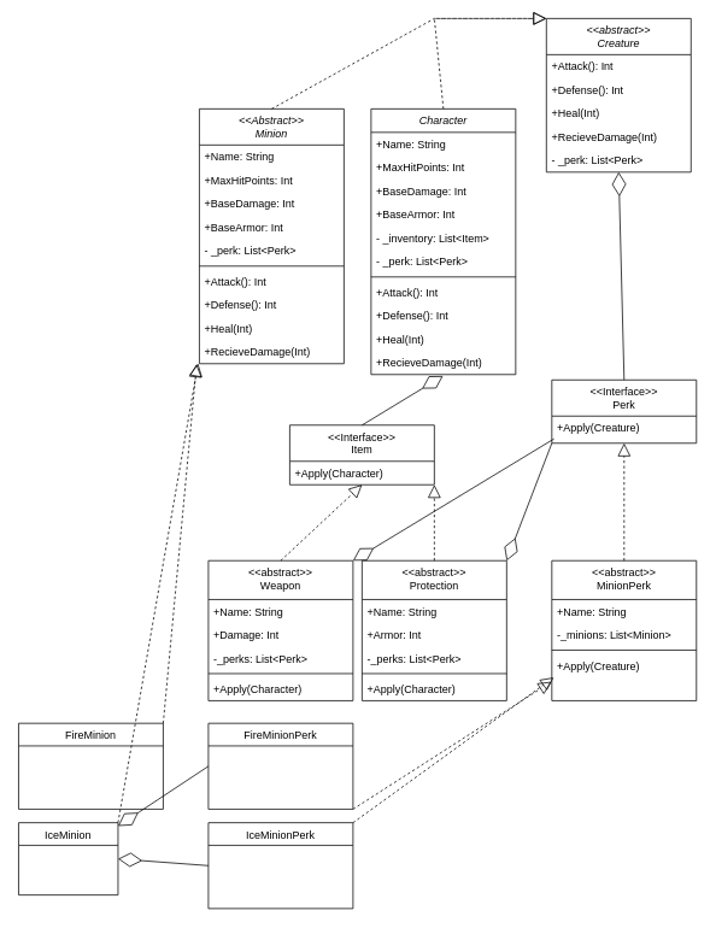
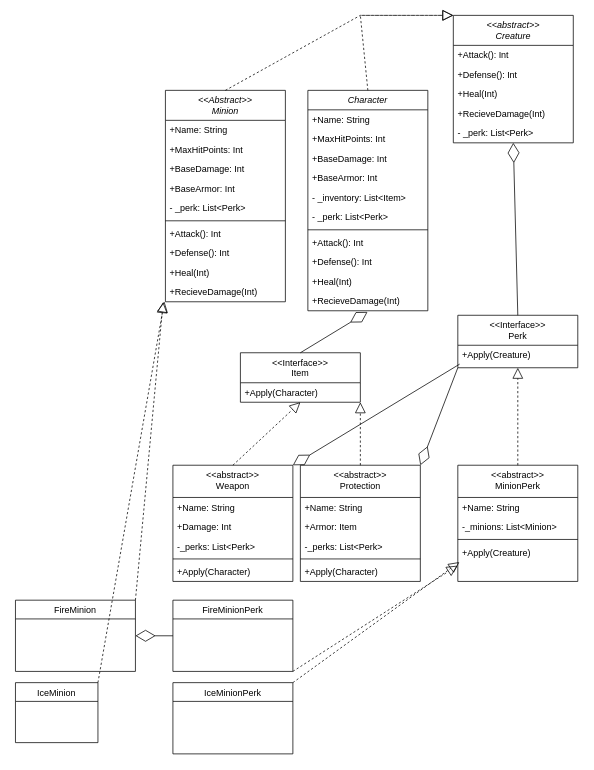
  <mxCell id="0" />
  <mxCell id="1" parent="0" />
  <mxCell id="2" value="Character" style="swimlane;fontStyle=2;align=center;verticalAlign=top;childLayout=stackLayout;horizontal=1;startSize=26;horizontalStack=0;resizeParent=1;resizeLast=0;collapsible=1;marginBottom=0;rounded=0;shadow=0;strokeWidth=1;" parent="1" vertex="1"><mxGeometry x="410" y="120" width="160" height="294" as="geometry"><mxRectangle x="230" y="140" width="160" height="26" as="alternateBounds" /></mxGeometry></mxCell>
  <mxCell id="3" value="+Name: String" style="text;align=left;verticalAlign=top;spacingLeft=4;spacingRight=4;overflow=hidden;rotatable=0;points=[[0,0.5],[1,0.5]];portConstraint=eastwest;" parent="2" vertex="1"><mxGeometry y="26" width="160" height="26" as="geometry" /></mxCell>
  <mxCell id="4" value="+MaxHitPoints: Int " style="text;align=left;verticalAlign=top;spacingLeft=4;spacingRight=4;overflow=hidden;rotatable=0;points=[[0,0.5],[1,0.5]];portConstraint=eastwest;rounded=0;shadow=0;html=0;" parent="2" vertex="1"><mxGeometry y="52" width="160" height="26" as="geometry" /></mxCell>
  <mxCell id="5" value="+BaseDamage: Int" style="text;align=left;verticalAlign=top;spacingLeft=4;spacingRight=4;overflow=hidden;rotatable=0;points=[[0,0.5],[1,0.5]];portConstraint=eastwest;rounded=0;shadow=0;html=0;" parent="2" vertex="1"><mxGeometry y="78" width="160" height="26" as="geometry" /></mxCell>
  <mxCell id="6" value="+BaseArmor: Int" style="text;align=left;verticalAlign=top;spacingLeft=4;spacingRight=4;overflow=hidden;rotatable=0;points=[[0,0.5],[1,0.5]];portConstraint=eastwest;rounded=0;shadow=0;html=0;" parent="2" vertex="1"><mxGeometry y="104" width="160" height="26" as="geometry" /></mxCell>
  <mxCell id="7" value="- _inventory: List&lt;Item&gt;" style="text;align=left;verticalAlign=top;spacingLeft=4;spacingRight=4;overflow=hidden;rotatable=0;points=[[0,0.5],[1,0.5]];portConstraint=eastwest;rounded=0;shadow=0;html=0;" parent="2" vertex="1"><mxGeometry y="130" width="160" height="26" as="geometry" /></mxCell>
  <mxCell id="8" value="- _perk: List&lt;Perk&gt;" style="text;align=left;verticalAlign=top;spacingLeft=4;spacingRight=4;overflow=hidden;rotatable=0;points=[[0,0.5],[1,0.5]];portConstraint=eastwest;rounded=0;shadow=0;html=0;" vertex="1" parent="2"><mxGeometry y="156" width="160" height="26" as="geometry" /></mxCell>
  <mxCell id="9" value="" style="line;html=1;strokeWidth=1;align=left;verticalAlign=middle;spacingTop=-1;spacingLeft=3;spacingRight=3;rotatable=0;labelPosition=right;points=[];portConstraint=eastwest;" parent="2" vertex="1"><mxGeometry y="182" width="160" height="8" as="geometry" /></mxCell>
  <mxCell id="10" value="+Attack(): Int" style="text;align=left;verticalAlign=top;spacingLeft=4;spacingRight=4;overflow=hidden;rotatable=0;points=[[0,0.5],[1,0.5]];portConstraint=eastwest;" parent="2" vertex="1"><mxGeometry y="190" width="160" height="26" as="geometry" /></mxCell>
  <mxCell id="11" value="+Defense(): Int" style="text;align=left;verticalAlign=top;spacingLeft=4;spacingRight=4;overflow=hidden;rotatable=0;points=[[0,0.5],[1,0.5]];portConstraint=eastwest;" parent="2" vertex="1"><mxGeometry y="216" width="160" height="26" as="geometry" /></mxCell>
  <mxCell id="12" value="+Heal(Int)" style="text;align=left;verticalAlign=top;spacingLeft=4;spacingRight=4;overflow=hidden;rotatable=0;points=[[0,0.5],[1,0.5]];portConstraint=eastwest;" parent="2" vertex="1"><mxGeometry y="242" width="160" height="26" as="geometry" /></mxCell>
  <mxCell id="13" value="+RecieveDamage(Int)" style="text;align=left;verticalAlign=top;spacingLeft=4;spacingRight=4;overflow=hidden;rotatable=0;points=[[0,0.5],[1,0.5]];portConstraint=eastwest;" parent="2" vertex="1"><mxGeometry y="268" width="160" height="26" as="geometry" /></mxCell>
  <mxCell id="14" value="&lt;&lt;abstract&gt;&gt;&#10;Weapon&#10;&#10;" style="swimlane;fontStyle=0;align=center;verticalAlign=top;childLayout=stackLayout;horizontal=1;startSize=43;horizontalStack=0;resizeParent=1;resizeLast=0;collapsible=1;marginBottom=0;rounded=0;shadow=0;strokeWidth=1;" parent="1" vertex="1"><mxGeometry x="230" y="620" width="160" height="155" as="geometry"><mxRectangle x="130" y="380" width="160" height="26" as="alternateBounds" /></mxGeometry></mxCell>
  <mxCell id="15" value="+Name: String" style="text;align=left;verticalAlign=top;spacingLeft=4;spacingRight=4;overflow=hidden;rotatable=0;points=[[0,0.5],[1,0.5]];portConstraint=eastwest;" parent="14" vertex="1"><mxGeometry y="43" width="160" height="26" as="geometry" /></mxCell>
  <mxCell id="16" value="+Damage: Int" style="text;align=left;verticalAlign=top;spacingLeft=4;spacingRight=4;overflow=hidden;rotatable=0;points=[[0,0.5],[1,0.5]];portConstraint=eastwest;rounded=0;shadow=0;html=0;" parent="14" vertex="1"><mxGeometry y="69" width="160" height="26" as="geometry" /></mxCell>
  <mxCell id="17" value="-_perks: List&lt;Perk&gt;" style="text;align=left;verticalAlign=top;spacingLeft=4;spacingRight=4;overflow=hidden;rotatable=0;points=[[0,0.5],[1,0.5]];portConstraint=eastwest;rounded=0;shadow=0;html=0;" parent="14" vertex="1"><mxGeometry y="95" width="160" height="26" as="geometry" /></mxCell>
  <mxCell id="18" value="" style="line;html=1;strokeWidth=1;align=left;verticalAlign=middle;spacingTop=-1;spacingLeft=3;spacingRight=3;rotatable=0;labelPosition=right;points=[];portConstraint=eastwest;" parent="14" vertex="1"><mxGeometry y="121" width="160" height="8" as="geometry" /></mxCell>
  <mxCell id="19" value="+Apply(Character)" style="text;align=left;verticalAlign=top;spacingLeft=4;spacingRight=4;overflow=hidden;rotatable=0;points=[[0,0.5],[1,0.5]];portConstraint=eastwest;fontStyle=0" parent="14" vertex="1"><mxGeometry y="129" width="160" height="26" as="geometry" /></mxCell>
  <mxCell id="20" value="&lt;&lt;Interface&gt;&gt;&#10;Item" style="swimlane;fontStyle=0;align=center;verticalAlign=top;childLayout=stackLayout;horizontal=1;startSize=40;horizontalStack=0;resizeParent=1;resizeLast=0;collapsible=1;marginBottom=0;rounded=0;shadow=0;strokeWidth=1;" parent="1" vertex="1"><mxGeometry x="320" y="470" width="160" height="66" as="geometry"><mxRectangle x="550" y="140" width="160" height="26" as="alternateBounds" /></mxGeometry></mxCell>
  <mxCell id="21" value="+Apply(Character)" style="text;align=left;verticalAlign=top;spacingLeft=4;spacingRight=4;overflow=hidden;rotatable=0;points=[[0,0.5],[1,0.5]];portConstraint=eastwest;" parent="20" vertex="1"><mxGeometry y="40" width="160" height="26" as="geometry" /></mxCell>
  <mxCell id="22" value="" style="endArrow=diamondThin;endFill=0;endSize=24;html=1;rounded=0;exitX=0.5;exitY=0;exitDx=0;exitDy=0;entryX=0.497;entryY=1.062;entryDx=0;entryDy=0;entryPerimeter=0;" parent="1" source="20" edge="1" target="13"><mxGeometry width="160" relative="1" as="geometry"><mxPoint x="690" y="240" as="sourcePoint" /><mxPoint x="570" y="240" as="targetPoint" /><Array as="points" /></mxGeometry></mxCell>
  <mxCell id="23" value="&lt;&lt;abstract&gt;&gt;&#10;Protection&#10;" style="swimlane;fontStyle=0;align=center;verticalAlign=top;childLayout=stackLayout;horizontal=1;startSize=43;horizontalStack=0;resizeParent=1;resizeLast=0;collapsible=1;marginBottom=0;rounded=0;shadow=0;strokeWidth=1;" parent="1" vertex="1"><mxGeometry x="400" y="620" width="160" height="155" as="geometry"><mxRectangle x="130" y="380" width="160" height="26" as="alternateBounds" /></mxGeometry></mxCell>
  <mxCell id="24" value="+Name: String" style="text;align=left;verticalAlign=top;spacingLeft=4;spacingRight=4;overflow=hidden;rotatable=0;points=[[0,0.5],[1,0.5]];portConstraint=eastwest;" parent="23" vertex="1"><mxGeometry y="43" width="160" height="26" as="geometry" /></mxCell>
- <mxCell id="25" value="+Armor: Int" style="text;align=left;verticalAlign=top;spacingLeft=4;spacingRight=4;overflow=hidden;rotatable=0;points=[[0,0.5],[1,0.5]];portConstraint=eastwest;rounded=0;shadow=0;html=0;" parent="23" vertex="1"><mxGeometry y="69" width="160" height="26" as="geometry" /></mxCell>
+ <mxCell id="25" value="+Armor: Item" style="text;align=left;verticalAlign=top;spacingLeft=4;spacingRight=4;overflow=hidden;rotatable=0;points=[[0,0.5],[1,0.5]];portConstraint=eastwest;rounded=0;shadow=0;html=0;" parent="23" vertex="1"><mxGeometry y="69" width="160" height="26" as="geometry" /></mxCell>
  <mxCell id="26" value="-_perks: List&lt;Perk&gt;" style="text;align=left;verticalAlign=top;spacingLeft=4;spacingRight=4;overflow=hidden;rotatable=0;points=[[0,0.5],[1,0.5]];portConstraint=eastwest;rounded=0;shadow=0;html=0;" parent="23" vertex="1"><mxGeometry y="95" width="160" height="26" as="geometry" /></mxCell>
  <mxCell id="27" value="" style="line;html=1;strokeWidth=1;align=left;verticalAlign=middle;spacingTop=-1;spacingLeft=3;spacingRight=3;rotatable=0;labelPosition=right;points=[];portConstraint=eastwest;" parent="23" vertex="1"><mxGeometry y="121" width="160" height="8" as="geometry" /></mxCell>
  <mxCell id="28" value="+Apply(Character)" style="text;align=left;verticalAlign=top;spacingLeft=4;spacingRight=4;overflow=hidden;rotatable=0;points=[[0,0.5],[1,0.5]];portConstraint=eastwest;fontStyle=0" parent="23" vertex="1"><mxGeometry y="129" width="160" height="26" as="geometry" /></mxCell>
  <mxCell id="29" value="" style="endArrow=block;dashed=1;endFill=0;endSize=12;html=1;rounded=0;entryX=0.5;entryY=1;entryDx=0;entryDy=0;exitX=0.5;exitY=0;exitDx=0;exitDy=0;" parent="1" source="14" target="20" edge="1"><mxGeometry width="160" relative="1" as="geometry"><mxPoint x="530" y="530" as="sourcePoint" /><mxPoint x="690" y="530" as="targetPoint" /><Array as="points" /></mxGeometry></mxCell>
  <mxCell id="30" value="" style="endArrow=block;dashed=1;endFill=0;endSize=12;html=1;rounded=0;exitX=0.5;exitY=0;exitDx=0;exitDy=0;entryX=1;entryY=1;entryDx=0;entryDy=0;" parent="1" source="23" edge="1" target="20"><mxGeometry width="160" relative="1" as="geometry"><mxPoint x="530" y="530" as="sourcePoint" /><mxPoint x="710" y="390" as="targetPoint" /><Array as="points" /></mxGeometry></mxCell>
  <mxCell id="31" value="&lt;&lt;Abstract&gt;&gt;&#10;Minion" style="swimlane;fontStyle=2;align=center;verticalAlign=top;childLayout=stackLayout;horizontal=1;startSize=40;horizontalStack=0;resizeParent=1;resizeLast=0;collapsible=1;marginBottom=0;rounded=0;shadow=0;strokeWidth=1;" parent="1" vertex="1"><mxGeometry x="220" y="120" width="160" height="282" as="geometry"><mxRectangle x="230" y="140" width="160" height="26" as="alternateBounds" /></mxGeometry></mxCell>
  <mxCell id="32" value="+Name: String" style="text;align=left;verticalAlign=top;spacingLeft=4;spacingRight=4;overflow=hidden;rotatable=0;points=[[0,0.5],[1,0.5]];portConstraint=eastwest;" parent="31" vertex="1"><mxGeometry y="40" width="160" height="26" as="geometry" /></mxCell>
  <mxCell id="33" value="+MaxHitPoints: Int " style="text;align=left;verticalAlign=top;spacingLeft=4;spacingRight=4;overflow=hidden;rotatable=0;points=[[0,0.5],[1,0.5]];portConstraint=eastwest;rounded=0;shadow=0;html=0;" parent="31" vertex="1"><mxGeometry y="66" width="160" height="26" as="geometry" /></mxCell>
  <mxCell id="34" value="+BaseDamage: Int" style="text;align=left;verticalAlign=top;spacingLeft=4;spacingRight=4;overflow=hidden;rotatable=0;points=[[0,0.5],[1,0.5]];portConstraint=eastwest;rounded=0;shadow=0;html=0;" parent="31" vertex="1"><mxGeometry y="92" width="160" height="26" as="geometry" /></mxCell>
  <mxCell id="35" value="+BaseArmor: Int" style="text;align=left;verticalAlign=top;spacingLeft=4;spacingRight=4;overflow=hidden;rotatable=0;points=[[0,0.5],[1,0.5]];portConstraint=eastwest;rounded=0;shadow=0;html=0;" parent="31" vertex="1"><mxGeometry y="118" width="160" height="26" as="geometry" /></mxCell>
  <mxCell id="36" value="- _perk: List&lt;Perk&gt;" style="text;align=left;verticalAlign=top;spacingLeft=4;spacingRight=4;overflow=hidden;rotatable=0;points=[[0,0.5],[1,0.5]];portConstraint=eastwest;rounded=0;shadow=0;html=0;" vertex="1" parent="31"><mxGeometry y="144" width="160" height="26" as="geometry" /></mxCell>
  <mxCell id="37" value="" style="line;html=1;strokeWidth=1;align=left;verticalAlign=middle;spacingTop=-1;spacingLeft=3;spacingRight=3;rotatable=0;labelPosition=right;points=[];portConstraint=eastwest;" parent="31" vertex="1"><mxGeometry y="170" width="160" height="8" as="geometry" /></mxCell>
  <mxCell id="38" value="+Attack(): Int" style="text;align=left;verticalAlign=top;spacingLeft=4;spacingRight=4;overflow=hidden;rotatable=0;points=[[0,0.5],[1,0.5]];portConstraint=eastwest;" parent="31" vertex="1"><mxGeometry y="178" width="160" height="26" as="geometry" /></mxCell>
  <mxCell id="39" value="+Defense(): Int" style="text;align=left;verticalAlign=top;spacingLeft=4;spacingRight=4;overflow=hidden;rotatable=0;points=[[0,0.5],[1,0.5]];portConstraint=eastwest;" parent="31" vertex="1"><mxGeometry y="204" width="160" height="26" as="geometry" /></mxCell>
  <mxCell id="40" value="+Heal(Int)" style="text;align=left;verticalAlign=top;spacingLeft=4;spacingRight=4;overflow=hidden;rotatable=0;points=[[0,0.5],[1,0.5]];portConstraint=eastwest;" parent="31" vertex="1"><mxGeometry y="230" width="160" height="26" as="geometry" /></mxCell>
  <mxCell id="41" value="+RecieveDamage(Int)" style="text;align=left;verticalAlign=top;spacingLeft=4;spacingRight=4;overflow=hidden;rotatable=0;points=[[0,0.5],[1,0.5]];portConstraint=eastwest;" parent="31" vertex="1"><mxGeometry y="256" width="160" height="26" as="geometry" /></mxCell>
  <mxCell id="42" value="&lt;&lt;abstract&gt;&gt;&#10;Creature" style="swimlane;fontStyle=2;align=center;verticalAlign=top;childLayout=stackLayout;horizontal=1;startSize=40;horizontalStack=0;resizeParent=1;resizeLast=0;collapsible=1;marginBottom=0;rounded=0;shadow=0;strokeWidth=1;" parent="1" vertex="1"><mxGeometry x="604" y="20" width="160" height="170" as="geometry"><mxRectangle x="230" y="140" width="160" height="26" as="alternateBounds" /></mxGeometry></mxCell>
  <mxCell id="43" value="+Attack(): Int" style="text;align=left;verticalAlign=top;spacingLeft=4;spacingRight=4;overflow=hidden;rotatable=0;points=[[0,0.5],[1,0.5]];portConstraint=eastwest;" parent="42" vertex="1"><mxGeometry y="40" width="160" height="26" as="geometry" /></mxCell>
  <mxCell id="44" value="+Defense(): Int" style="text;align=left;verticalAlign=top;spacingLeft=4;spacingRight=4;overflow=hidden;rotatable=0;points=[[0,0.5],[1,0.5]];portConstraint=eastwest;" parent="42" vertex="1"><mxGeometry y="66" width="160" height="26" as="geometry" /></mxCell>
  <mxCell id="45" value="+Heal(Int)" style="text;align=left;verticalAlign=top;spacingLeft=4;spacingRight=4;overflow=hidden;rotatable=0;points=[[0,0.5],[1,0.5]];portConstraint=eastwest;" parent="42" vertex="1"><mxGeometry y="92" width="160" height="26" as="geometry" /></mxCell>
  <mxCell id="46" value="+RecieveDamage(Int)" style="text;align=left;verticalAlign=top;spacingLeft=4;spacingRight=4;overflow=hidden;rotatable=0;points=[[0,0.5],[1,0.5]];portConstraint=eastwest;" parent="42" vertex="1"><mxGeometry y="118" width="160" height="26" as="geometry" /></mxCell>
  <mxCell id="47" value="- _perk: List&lt;Perk&gt;" style="text;align=left;verticalAlign=top;spacingLeft=4;spacingRight=4;overflow=hidden;rotatable=0;points=[[0,0.5],[1,0.5]];portConstraint=eastwest;rounded=0;shadow=0;html=0;" vertex="1" parent="42"><mxGeometry y="144" width="160" height="26" as="geometry" /></mxCell>
  <mxCell id="48" value="" style="endArrow=block;dashed=1;endFill=0;endSize=12;html=1;rounded=0;entryX=0;entryY=0;entryDx=0;entryDy=0;exitX=0.5;exitY=0;exitDx=0;exitDy=0;" parent="1" source="31" target="42" edge="1"><mxGeometry width="160" relative="1" as="geometry"><mxPoint x="290" y="110" as="sourcePoint" /><mxPoint x="680" y="230" as="targetPoint" /><Array as="points"><mxPoint x="480" y="20" /></Array></mxGeometry></mxCell>
  <mxCell id="49" value="" style="endArrow=block;dashed=1;endFill=0;endSize=12;html=1;rounded=0;entryX=0;entryY=0;entryDx=0;entryDy=0;exitX=0.5;exitY=0;exitDx=0;exitDy=0;" parent="1" source="2" target="42" edge="1"><mxGeometry width="160" relative="1" as="geometry"><mxPoint x="520" y="230" as="sourcePoint" /><mxPoint x="680" y="230" as="targetPoint" /><Array as="points"><mxPoint x="480" y="20" /></Array></mxGeometry></mxCell>
  <mxCell id="50" value="&lt;&lt;Interface&gt;&gt;&#10;Perk" style="swimlane;fontStyle=0;align=center;verticalAlign=top;childLayout=stackLayout;horizontal=1;startSize=40;horizontalStack=0;resizeParent=1;resizeLast=0;collapsible=1;marginBottom=0;rounded=0;shadow=0;strokeWidth=1;" vertex="1" parent="1"><mxGeometry x="610" y="420" width="160" height="70" as="geometry"><mxRectangle x="550" y="140" width="160" height="26" as="alternateBounds" /></mxGeometry></mxCell>
  <mxCell id="51" value="+Apply(Creature)" style="text;align=left;verticalAlign=top;spacingLeft=4;spacingRight=4;overflow=hidden;rotatable=0;points=[[0,0.5],[1,0.5]];portConstraint=eastwest;" vertex="1" parent="50"><mxGeometry y="40" width="160" height="26" as="geometry" /></mxCell>
  <mxCell id="52" value="" style="endArrow=diamondThin;endFill=0;endSize=24;html=1;rounded=0;exitX=0.5;exitY=0;exitDx=0;exitDy=0;entryX=0.5;entryY=1;entryDx=0;entryDy=0;" edge="1" parent="1" source="50" target="42"><mxGeometry width="160" relative="1" as="geometry"><mxPoint x="500" y="480" as="sourcePoint" /><mxPoint x="500" y="426" as="targetPoint" /><Array as="points" /></mxGeometry></mxCell>
  <mxCell id="53" value="&lt;&lt;abstract&gt;&gt;&#10;MinionPerk" style="swimlane;fontStyle=0;align=center;verticalAlign=top;childLayout=stackLayout;horizontal=1;startSize=43;horizontalStack=0;resizeParent=1;resizeLast=0;collapsible=1;marginBottom=0;rounded=0;shadow=0;strokeWidth=1;" vertex="1" parent="1"><mxGeometry x="610" y="620" width="160" height="155" as="geometry"><mxRectangle x="130" y="380" width="160" height="26" as="alternateBounds" /></mxGeometry></mxCell>
  <mxCell id="54" value="+Name: String" style="text;align=left;verticalAlign=top;spacingLeft=4;spacingRight=4;overflow=hidden;rotatable=0;points=[[0,0.5],[1,0.5]];portConstraint=eastwest;" vertex="1" parent="53"><mxGeometry y="43" width="160" height="26" as="geometry" /></mxCell>
  <mxCell id="55" value="-_minions: List&lt;Minion&gt;" style="text;align=left;verticalAlign=top;spacingLeft=4;spacingRight=4;overflow=hidden;rotatable=0;points=[[0,0.5],[1,0.5]];portConstraint=eastwest;rounded=0;shadow=0;html=0;" vertex="1" parent="53"><mxGeometry y="69" width="160" height="26" as="geometry" /></mxCell>
  <mxCell id="56" value="" style="line;html=1;strokeWidth=1;align=left;verticalAlign=middle;spacingTop=-1;spacingLeft=3;spacingRight=3;rotatable=0;labelPosition=right;points=[];portConstraint=eastwest;" vertex="1" parent="53"><mxGeometry y="95" width="160" height="8" as="geometry" /></mxCell>
  <mxCell id="57" value="+Apply(Creature)" style="text;align=left;verticalAlign=top;spacingLeft=4;spacingRight=4;overflow=hidden;rotatable=0;points=[[0,0.5],[1,0.5]];portConstraint=eastwest;fontStyle=0" vertex="1" parent="53"><mxGeometry y="103" width="160" height="26" as="geometry" /></mxCell>
  <mxCell id="58" value="" style="endArrow=block;dashed=1;endFill=0;endSize=12;html=1;rounded=0;exitX=0.5;exitY=0;exitDx=0;exitDy=0;entryX=0.5;entryY=1;entryDx=0;entryDy=0;" edge="1" parent="1" source="53" target="50"><mxGeometry width="160" relative="1" as="geometry"><mxPoint x="690" y="640" as="sourcePoint" /><mxPoint x="580" y="546" as="targetPoint" /><Array as="points" /></mxGeometry></mxCell>
  <mxCell id="59" value="" style="endArrow=block;dashed=1;endFill=0;endSize=12;html=1;rounded=0;entryX=0.013;entryY=1.008;entryDx=0;entryDy=0;exitX=1;exitY=0;exitDx=0;exitDy=0;entryPerimeter=0;" edge="1" parent="1" source="60" target="57"><mxGeometry width="160" relative="1" as="geometry"><mxPoint x="850" y="370" as="sourcePoint" /><mxPoint x="580" y="546" as="targetPoint" /><Array as="points" /></mxGeometry></mxCell>
  <mxCell id="60" value="IceMinionPerk" style="swimlane;fontStyle=0;align=center;verticalAlign=top;childLayout=stackLayout;horizontal=1;startSize=25;horizontalStack=0;resizeParent=1;resizeLast=0;collapsible=1;marginBottom=0;rounded=0;shadow=0;strokeWidth=1;" vertex="1" parent="1"><mxGeometry x="230" y="910" width="160" height="95" as="geometry"><mxRectangle x="130" y="380" width="160" height="26" as="alternateBounds" /></mxGeometry></mxCell>
  <mxCell id="61" value="FireMinionPerk" style="swimlane;fontStyle=0;align=center;verticalAlign=top;childLayout=stackLayout;horizontal=1;startSize=25;horizontalStack=0;resizeParent=1;resizeLast=0;collapsible=1;marginBottom=0;rounded=0;shadow=0;strokeWidth=1;" vertex="1" parent="1"><mxGeometry x="230" y="800" width="160" height="95" as="geometry"><mxRectangle x="130" y="380" width="160" height="26" as="alternateBounds" /></mxGeometry></mxCell>
  <mxCell id="62" value="" style="endArrow=block;dashed=1;endFill=0;endSize=12;html=1;rounded=0;exitX=1;exitY=1;exitDx=0;exitDy=0;entryX=-0.003;entryY=1.192;entryDx=0;entryDy=0;entryPerimeter=0;" edge="1" parent="1" source="61" target="57"><mxGeometry width="160" relative="1" as="geometry"><mxPoint x="860" y="320" as="sourcePoint" /><mxPoint x="610" y="780" as="targetPoint" /><Array as="points" /></mxGeometry></mxCell>
  <mxCell id="63" value="" style="endArrow=diamondThin;endFill=0;endSize=24;html=1;rounded=0;entryX=1;entryY=0;entryDx=0;entryDy=0;exitX=0;exitY=1;exitDx=0;exitDy=0;" edge="1" parent="1" source="50" target="23"><mxGeometry width="160" relative="1" as="geometry"><mxPoint x="520" y="530" as="sourcePoint" /><mxPoint x="680" y="530" as="targetPoint" /></mxGeometry></mxCell>
  <mxCell id="64" value="" style="endArrow=diamondThin;endFill=0;endSize=24;html=1;rounded=0;entryX=1;entryY=0;entryDx=0;entryDy=0;exitX=0.015;exitY=0.969;exitDx=0;exitDy=0;exitPerimeter=0;" edge="1" parent="1" source="51" target="14"><mxGeometry width="160" relative="1" as="geometry"><mxPoint x="614" y="330" as="sourcePoint" /><mxPoint x="570" y="630" as="targetPoint" /></mxGeometry></mxCell>
  <mxCell id="65" value="FireMinion" style="swimlane;fontStyle=0;align=center;verticalAlign=top;childLayout=stackLayout;horizontal=1;startSize=25;horizontalStack=0;resizeParent=1;resizeLast=0;collapsible=1;marginBottom=0;rounded=0;shadow=0;strokeWidth=1;" vertex="1" parent="1"><mxGeometry x="20" y="800" width="160" height="95" as="geometry"><mxRectangle x="130" y="380" width="160" height="26" as="alternateBounds" /></mxGeometry></mxCell>
  <mxCell id="66" value="IceMinion" style="swimlane;fontStyle=0;align=center;verticalAlign=top;childLayout=stackLayout;horizontal=1;startSize=25;horizontalStack=0;resizeParent=1;resizeLast=0;collapsible=1;marginBottom=0;rounded=0;shadow=0;strokeWidth=1;" vertex="1" parent="1"><mxGeometry x="20" y="910" width="110" height="80" as="geometry"><mxRectangle x="130" y="380" width="160" height="26" as="alternateBounds" /></mxGeometry></mxCell>
  <mxCell id="67" value="" style="endArrow=block;dashed=1;endFill=0;endSize=12;html=1;rounded=0;entryX=-0.009;entryY=0.985;entryDx=0;entryDy=0;exitX=1;exitY=0;exitDx=0;exitDy=0;entryPerimeter=0;" edge="1" parent="1" source="66" target="41"><mxGeometry width="160" relative="1" as="geometry"><mxPoint x="90" y="600" as="sourcePoint" /><mxPoint x="250" y="600" as="targetPoint" /></mxGeometry></mxCell>
  <mxCell id="68" value="" style="endArrow=block;dashed=1;endFill=0;endSize=12;html=1;rounded=0;entryX=-0.019;entryY=1.015;entryDx=0;entryDy=0;entryPerimeter=0;exitX=1;exitY=0;exitDx=0;exitDy=0;" edge="1" parent="1" source="65" target="41"><mxGeometry width="160" relative="1" as="geometry"><mxPoint x="90" y="400" as="sourcePoint" /><mxPoint x="250" y="400" as="targetPoint" /></mxGeometry></mxCell>
- <mxCell id="69" value="" style="endArrow=diamondThin;endFill=0;endSize=24;html=1;rounded=0;exitX=0;exitY=0.5;exitDx=0;exitDy=0;" edge="1" parent="1" source="61" target="66"><mxGeometry width="160" relative="1" as="geometry"><mxPoint x="90" y="780" as="sourcePoint" /><mxPoint x="250" y="780" as="targetPoint" /></mxGeometry></mxCell>
- <mxCell id="70" value="" style="endArrow=diamondThin;endFill=0;endSize=24;html=1;rounded=0;entryX=1;entryY=0.5;entryDx=0;entryDy=0;exitX=0;exitY=0.5;exitDx=0;exitDy=0;" edge="1" parent="1" source="60" target="66"><mxGeometry width="160" relative="1" as="geometry"><mxPoint x="90" y="780" as="sourcePoint" /><mxPoint x="250" y="780" as="targetPoint" /></mxGeometry></mxCell>
+ <mxCell id="69" value="" style="endArrow=diamondThin;endFill=0;endSize=24;html=1;rounded=0;entryX=1;entryY=0.5;entryDx=0;entryDy=0;exitX=0;exitY=0.5;exitDx=0;exitDy=0;" edge="1" parent="1" source="61" target="65"><mxGeometry width="160" relative="1" as="geometry"><mxPoint x="90" y="780" as="sourcePoint" /><mxPoint x="250" y="780" as="targetPoint" /></mxGeometry></mxCell>
